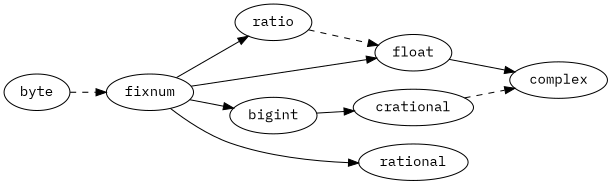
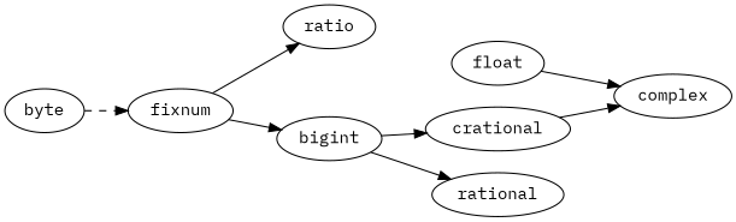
  digraph {
    fontname="IBM Plex Mono"
    rankdir=LR
    node [fontname="IBM Plex Mono"]
    edge [fontname="IBM Plex Mono"]
    byte
    fixnum
    ratio
    bigint
    float
    rational
    crational
    complex
    byte -> fixnum [style=dashed]
    fixnum -> ratio
    fixnum -> bigint
-   fixnum -> float
-   ratio -> float [style=dashed]
-   fixnum -> rational
+   bigint -> rational
    bigint -> crational
    float -> complex
-   crational -> complex [style=dashed]
+   crational -> complex [style=solid]
  }
